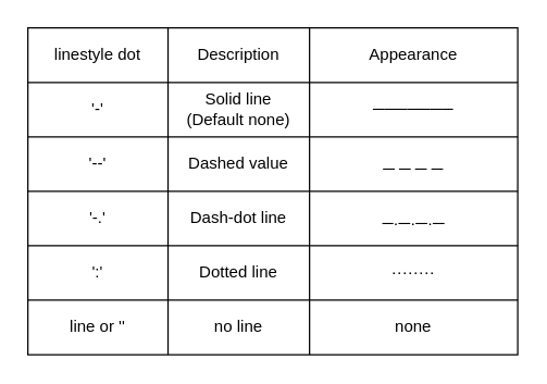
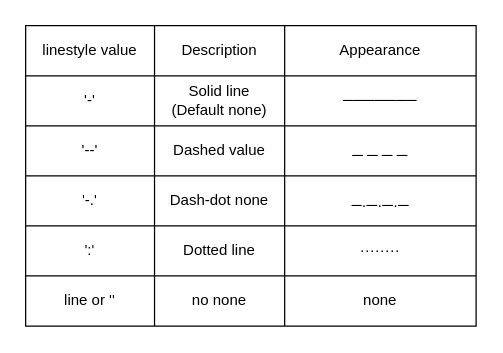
  <mxCell id="0" />
  <mxCell id="1" parent="0" />
  <mxCell id="2" value="" style="shape=table;startSize=0;container=1;collapsible=0;childLayout=tableLayout;fillColor=none;" vertex="1" parent="1"><mxGeometry x="20" y="20" width="360" height="240" as="geometry" /></mxCell>
  <mxCell id="3" value="" style="shape=tableRow;horizontal=0;startSize=0;swimlaneHead=0;swimlaneBody=0;strokeColor=inherit;top=0;left=0;bottom=0;right=0;collapsible=0;dropTarget=0;fillColor=none;points=[[0,0.5],[1,0.5]];portConstraint=eastwest;" vertex="1" parent="2"><mxGeometry width="360" height="40" as="geometry" /></mxCell>
- <mxCell id="4" value="linestyle dot" style="shape=partialRectangle;html=1;whiteSpace=wrap;connectable=0;strokeColor=inherit;overflow=hidden;fillColor=none;top=0;left=0;bottom=0;right=0;pointerEvents=1;" vertex="1" parent="3"><mxGeometry width="103" height="40" as="geometry"><mxRectangle width="103" height="40" as="alternateBounds" /></mxGeometry></mxCell>
+ <mxCell id="4" value="linestyle value" style="shape=partialRectangle;html=1;whiteSpace=wrap;connectable=0;strokeColor=inherit;overflow=hidden;fillColor=none;top=0;left=0;bottom=0;right=0;pointerEvents=1;" vertex="1" parent="3"><mxGeometry width="103" height="40" as="geometry"><mxRectangle width="103" height="40" as="alternateBounds" /></mxGeometry></mxCell>
  <mxCell id="5" value="Description" style="shape=partialRectangle;html=1;whiteSpace=wrap;connectable=0;strokeColor=inherit;overflow=hidden;fillColor=none;top=0;left=0;bottom=0;right=0;pointerEvents=1;" vertex="1" parent="3"><mxGeometry x="103" width="104" height="40" as="geometry"><mxRectangle width="104" height="40" as="alternateBounds" /></mxGeometry></mxCell>
  <mxCell id="6" value="Appearance" style="shape=partialRectangle;html=1;whiteSpace=wrap;connectable=0;strokeColor=inherit;overflow=hidden;fillColor=none;top=0;left=0;bottom=0;right=0;pointerEvents=1;" vertex="1" parent="3"><mxGeometry x="207" width="153" height="40" as="geometry"><mxRectangle width="153" height="40" as="alternateBounds" /></mxGeometry></mxCell>
  <mxCell id="7" value="" style="shape=tableRow;horizontal=0;startSize=0;swimlaneHead=0;swimlaneBody=0;strokeColor=inherit;top=0;left=0;bottom=0;right=0;collapsible=0;dropTarget=0;fillColor=none;points=[[0,0.5],[1,0.5]];portConstraint=eastwest;" vertex="1" parent="2"><mxGeometry y="40" width="360" height="40" as="geometry" /></mxCell>
  <mxCell id="8" value="'-'" style="shape=partialRectangle;html=1;whiteSpace=wrap;connectable=0;strokeColor=inherit;overflow=hidden;fillColor=none;top=0;left=0;bottom=0;right=0;pointerEvents=1;" vertex="1" parent="7"><mxGeometry width="103" height="40" as="geometry"><mxRectangle width="103" height="40" as="alternateBounds" /></mxGeometry></mxCell>
  <mxCell id="9" value="Solid line&lt;div&gt;(Default none)&lt;/div&gt;" style="shape=partialRectangle;html=1;whiteSpace=wrap;connectable=0;strokeColor=inherit;overflow=hidden;fillColor=none;top=0;left=0;bottom=0;right=0;pointerEvents=1;" vertex="1" parent="7"><mxGeometry x="103" width="104" height="40" as="geometry"><mxRectangle width="104" height="40" as="alternateBounds" /></mxGeometry></mxCell>
  <mxCell id="10" value="───────" style="shape=partialRectangle;html=1;whiteSpace=wrap;connectable=0;strokeColor=inherit;overflow=hidden;fillColor=none;top=0;left=0;bottom=0;right=0;pointerEvents=1;" vertex="1" parent="7"><mxGeometry x="207" width="153" height="40" as="geometry"><mxRectangle width="153" height="40" as="alternateBounds" /></mxGeometry></mxCell>
  <mxCell id="11" value="" style="shape=tableRow;horizontal=0;startSize=0;swimlaneHead=0;swimlaneBody=0;strokeColor=inherit;top=0;left=0;bottom=0;right=0;collapsible=0;dropTarget=0;fillColor=none;points=[[0,0.5],[1,0.5]];portConstraint=eastwest;" vertex="1" parent="2"><mxGeometry y="80" width="360" height="40" as="geometry" /></mxCell>
  <mxCell id="12" value="'--'" style="shape=partialRectangle;html=1;whiteSpace=wrap;connectable=0;strokeColor=inherit;overflow=hidden;fillColor=none;top=0;left=0;bottom=0;right=0;pointerEvents=1;" vertex="1" parent="11"><mxGeometry width="103" height="40" as="geometry"><mxRectangle width="103" height="40" as="alternateBounds" /></mxGeometry></mxCell>
  <mxCell id="13" value="Dashed value" style="shape=partialRectangle;html=1;whiteSpace=wrap;connectable=0;strokeColor=inherit;overflow=hidden;fillColor=none;top=0;left=0;bottom=0;right=0;pointerEvents=1;" vertex="1" parent="11"><mxGeometry x="103" width="104" height="40" as="geometry"><mxRectangle width="104" height="40" as="alternateBounds" /></mxGeometry></mxCell>
  <mxCell id="14" value="&#10;─ ─ ─ ─&#10;&#10;" style="shape=partialRectangle;html=1;whiteSpace=wrap;connectable=0;strokeColor=inherit;overflow=hidden;fillColor=none;top=0;left=0;bottom=0;right=0;pointerEvents=1;" vertex="1" parent="11"><mxGeometry x="207" width="153" height="40" as="geometry"><mxRectangle width="153" height="40" as="alternateBounds" /></mxGeometry></mxCell>
  <mxCell id="15" value="" style="shape=tableRow;horizontal=0;startSize=0;swimlaneHead=0;swimlaneBody=0;strokeColor=inherit;top=0;left=0;bottom=0;right=0;collapsible=0;dropTarget=0;fillColor=none;points=[[0,0.5],[1,0.5]];portConstraint=eastwest;" vertex="1" parent="2"><mxGeometry y="120" width="360" height="40" as="geometry" /></mxCell>
  <mxCell id="16" value="'-.'" style="shape=partialRectangle;html=1;whiteSpace=wrap;connectable=0;strokeColor=inherit;overflow=hidden;fillColor=none;top=0;left=0;bottom=0;right=0;pointerEvents=1;" vertex="1" parent="15"><mxGeometry width="103" height="40" as="geometry"><mxRectangle width="103" height="40" as="alternateBounds" /></mxGeometry></mxCell>
- <mxCell id="17" value="Dash-dot line" style="shape=partialRectangle;html=1;whiteSpace=wrap;connectable=0;strokeColor=inherit;overflow=hidden;fillColor=none;top=0;left=0;bottom=0;right=0;pointerEvents=1;" vertex="1" parent="15"><mxGeometry x="103" width="104" height="40" as="geometry"><mxRectangle width="104" height="40" as="alternateBounds" /></mxGeometry></mxCell>
+ <mxCell id="17" value="Dash-dot none" style="shape=partialRectangle;html=1;whiteSpace=wrap;connectable=0;strokeColor=inherit;overflow=hidden;fillColor=none;top=0;left=0;bottom=0;right=0;pointerEvents=1;" vertex="1" parent="15"><mxGeometry x="103" width="104" height="40" as="geometry"><mxRectangle width="104" height="40" as="alternateBounds" /></mxGeometry></mxCell>
  <mxCell id="18" value="&#10;─·─·─·─&#10;&#10;" style="shape=partialRectangle;html=1;whiteSpace=wrap;connectable=0;strokeColor=inherit;overflow=hidden;fillColor=none;top=0;left=0;bottom=0;right=0;pointerEvents=1;" vertex="1" parent="15"><mxGeometry x="207" width="153" height="40" as="geometry"><mxRectangle width="153" height="40" as="alternateBounds" /></mxGeometry></mxCell>
  <mxCell id="19" value="" style="shape=tableRow;horizontal=0;startSize=0;swimlaneHead=0;swimlaneBody=0;strokeColor=inherit;top=0;left=0;bottom=0;right=0;collapsible=0;dropTarget=0;fillColor=none;points=[[0,0.5],[1,0.5]];portConstraint=eastwest;" vertex="1" parent="2"><mxGeometry y="160" width="360" height="40" as="geometry" /></mxCell>
  <mxCell id="20" value="':'" style="shape=partialRectangle;html=1;whiteSpace=wrap;connectable=0;strokeColor=inherit;overflow=hidden;fillColor=none;top=0;left=0;bottom=0;right=0;pointerEvents=1;" vertex="1" parent="19"><mxGeometry width="103" height="40" as="geometry"><mxRectangle width="103" height="40" as="alternateBounds" /></mxGeometry></mxCell>
  <mxCell id="21" value="Dotted line" style="shape=partialRectangle;html=1;whiteSpace=wrap;connectable=0;strokeColor=inherit;overflow=hidden;fillColor=none;top=0;left=0;bottom=0;right=0;pointerEvents=1;" vertex="1" parent="19"><mxGeometry x="103" width="104" height="40" as="geometry"><mxRectangle width="104" height="40" as="alternateBounds" /></mxGeometry></mxCell>
  <mxCell id="22" value="········" style="shape=partialRectangle;html=1;whiteSpace=wrap;connectable=0;strokeColor=inherit;overflow=hidden;fillColor=none;top=0;left=0;bottom=0;right=0;pointerEvents=1;" vertex="1" parent="19"><mxGeometry x="207" width="153" height="40" as="geometry"><mxRectangle width="153" height="40" as="alternateBounds" /></mxGeometry></mxCell>
  <mxCell id="23" value="" style="shape=tableRow;horizontal=0;startSize=0;swimlaneHead=0;swimlaneBody=0;strokeColor=inherit;top=0;left=0;bottom=0;right=0;collapsible=0;dropTarget=0;fillColor=none;points=[[0,0.5],[1,0.5]];portConstraint=eastwest;" vertex="1" parent="2"><mxGeometry y="200" width="360" height="40" as="geometry" /></mxCell>
  <mxCell id="24" value="line or ''" style="shape=partialRectangle;html=1;whiteSpace=wrap;connectable=0;strokeColor=inherit;overflow=hidden;fillColor=none;top=0;left=0;bottom=0;right=0;pointerEvents=1;" vertex="1" parent="23"><mxGeometry width="103" height="40" as="geometry"><mxRectangle width="103" height="40" as="alternateBounds" /></mxGeometry></mxCell>
- <mxCell id="25" value="no line" style="shape=partialRectangle;html=1;whiteSpace=wrap;connectable=0;strokeColor=inherit;overflow=hidden;fillColor=none;top=0;left=0;bottom=0;right=0;pointerEvents=1;" vertex="1" parent="23"><mxGeometry x="103" width="104" height="40" as="geometry"><mxRectangle width="104" height="40" as="alternateBounds" /></mxGeometry></mxCell>
+ <mxCell id="25" value="no none" style="shape=partialRectangle;html=1;whiteSpace=wrap;connectable=0;strokeColor=inherit;overflow=hidden;fillColor=none;top=0;left=0;bottom=0;right=0;pointerEvents=1;" vertex="1" parent="23"><mxGeometry x="103" width="104" height="40" as="geometry"><mxRectangle width="104" height="40" as="alternateBounds" /></mxGeometry></mxCell>
  <mxCell id="26" value="none" style="shape=partialRectangle;html=1;whiteSpace=wrap;connectable=0;strokeColor=inherit;overflow=hidden;fillColor=none;top=0;left=0;bottom=0;right=0;pointerEvents=1;" vertex="1" parent="23"><mxGeometry x="207" width="153" height="40" as="geometry"><mxRectangle width="153" height="40" as="alternateBounds" /></mxGeometry></mxCell>
